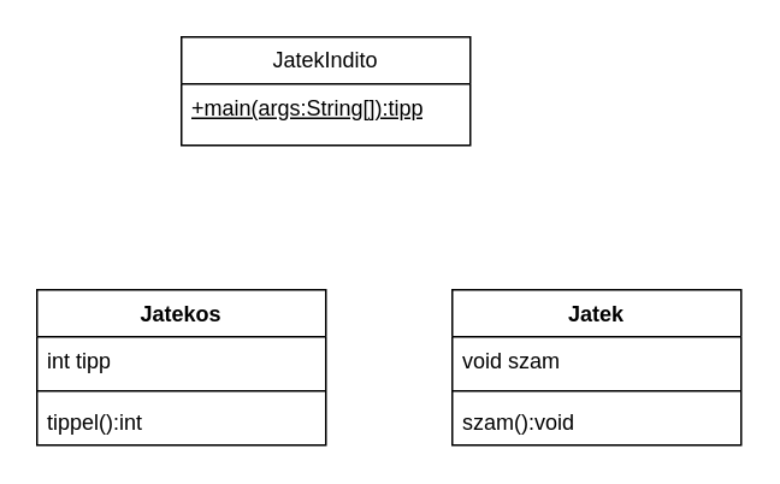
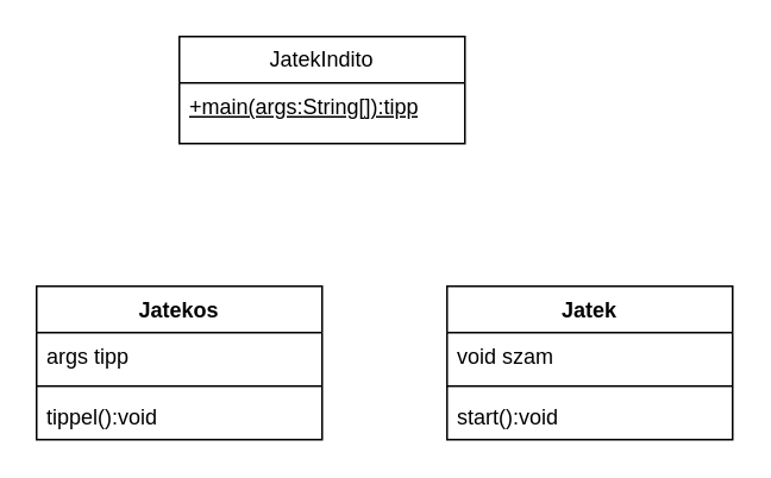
  <mxCell id="0" />
  <mxCell id="1" parent="0" />
  <mxCell id="2" value="JatekIndito" style="swimlane;fontStyle=0;childLayout=stackLayout;horizontal=1;startSize=26;fillColor=none;horizontalStack=0;resizeParent=1;resizeParentMax=0;resizeLast=0;collapsible=1;marginBottom=0;whiteSpace=wrap;html=1;" vertex="1" parent="1"><mxGeometry x="100" y="20" width="160" height="60" as="geometry" /></mxCell>
  <mxCell id="3" value="&lt;u&gt;+main(args:String[]):tipp&lt;/u&gt;" style="text;strokeColor=none;fillColor=none;align=left;verticalAlign=top;spacingLeft=4;spacingRight=4;overflow=hidden;rotatable=0;points=[[0,0.5],[1,0.5]];portConstraint=eastwest;whiteSpace=wrap;html=1;" vertex="1" parent="2"><mxGeometry y="26" width="160" height="34" as="geometry" /></mxCell>
  <mxCell id="4" value="Jatek" style="swimlane;fontStyle=1;align=center;verticalAlign=top;childLayout=stackLayout;horizontal=1;startSize=26;horizontalStack=0;resizeParent=1;resizeParentMax=0;resizeLast=0;collapsible=1;marginBottom=0;whiteSpace=wrap;html=1;" vertex="1" parent="1"><mxGeometry x="250" y="160" width="160" height="86" as="geometry" /></mxCell>
  <mxCell id="5" value="void szam" style="text;strokeColor=none;fillColor=none;align=left;verticalAlign=top;spacingLeft=4;spacingRight=4;overflow=hidden;rotatable=0;points=[[0,0.5],[1,0.5]];portConstraint=eastwest;whiteSpace=wrap;html=1;" vertex="1" parent="4"><mxGeometry y="26" width="160" height="26" as="geometry" /></mxCell>
  <mxCell id="6" value="" style="line;strokeWidth=1;fillColor=none;align=left;verticalAlign=middle;spacingTop=-1;spacingLeft=3;spacingRight=3;rotatable=0;labelPosition=right;points=[];portConstraint=eastwest;strokeColor=inherit;" vertex="1" parent="4"><mxGeometry y="52" width="160" height="8" as="geometry" /></mxCell>
- <mxCell id="7" value="szam():void" style="text;strokeColor=none;fillColor=none;align=left;verticalAlign=top;spacingLeft=4;spacingRight=4;overflow=hidden;rotatable=0;points=[[0,0.5],[1,0.5]];portConstraint=eastwest;whiteSpace=wrap;html=1;" vertex="1" parent="4"><mxGeometry y="60" width="160" height="26" as="geometry" /></mxCell>
+ <mxCell id="7" value="start():void" style="text;strokeColor=none;fillColor=none;align=left;verticalAlign=top;spacingLeft=4;spacingRight=4;overflow=hidden;rotatable=0;points=[[0,0.5],[1,0.5]];portConstraint=eastwest;whiteSpace=wrap;html=1;" vertex="1" parent="4"><mxGeometry y="60" width="160" height="26" as="geometry" /></mxCell>
  <mxCell id="8" value="Jatekos" style="swimlane;fontStyle=1;align=center;verticalAlign=top;childLayout=stackLayout;horizontal=1;startSize=26;horizontalStack=0;resizeParent=1;resizeParentMax=0;resizeLast=0;collapsible=1;marginBottom=0;whiteSpace=wrap;html=1;" vertex="1" parent="1"><mxGeometry x="20" y="160" width="160" height="86" as="geometry" /></mxCell>
- <mxCell id="9" value="int tipp" style="text;strokeColor=none;fillColor=none;align=left;verticalAlign=top;spacingLeft=4;spacingRight=4;overflow=hidden;rotatable=0;points=[[0,0.5],[1,0.5]];portConstraint=eastwest;whiteSpace=wrap;html=1;" vertex="1" parent="8"><mxGeometry y="26" width="160" height="26" as="geometry" /></mxCell>
+ <mxCell id="9" value="args tipp" style="text;strokeColor=none;fillColor=none;align=left;verticalAlign=top;spacingLeft=4;spacingRight=4;overflow=hidden;rotatable=0;points=[[0,0.5],[1,0.5]];portConstraint=eastwest;whiteSpace=wrap;html=1;" vertex="1" parent="8"><mxGeometry y="26" width="160" height="26" as="geometry" /></mxCell>
  <mxCell id="10" value="" style="line;strokeWidth=1;fillColor=none;align=left;verticalAlign=middle;spacingTop=-1;spacingLeft=3;spacingRight=3;rotatable=0;labelPosition=right;points=[];portConstraint=eastwest;strokeColor=inherit;" vertex="1" parent="8"><mxGeometry y="52" width="160" height="8" as="geometry" /></mxCell>
- <mxCell id="11" value="tippel():int" style="text;strokeColor=none;fillColor=none;align=left;verticalAlign=top;spacingLeft=4;spacingRight=4;overflow=hidden;rotatable=0;points=[[0,0.5],[1,0.5]];portConstraint=eastwest;whiteSpace=wrap;html=1;" vertex="1" parent="8"><mxGeometry y="60" width="160" height="26" as="geometry" /></mxCell>
+ <mxCell id="11" value="tippel():void" style="text;strokeColor=none;fillColor=none;align=left;verticalAlign=top;spacingLeft=4;spacingRight=4;overflow=hidden;rotatable=0;points=[[0,0.5],[1,0.5]];portConstraint=eastwest;whiteSpace=wrap;html=1;" vertex="1" parent="8"><mxGeometry y="60" width="160" height="26" as="geometry" /></mxCell>
